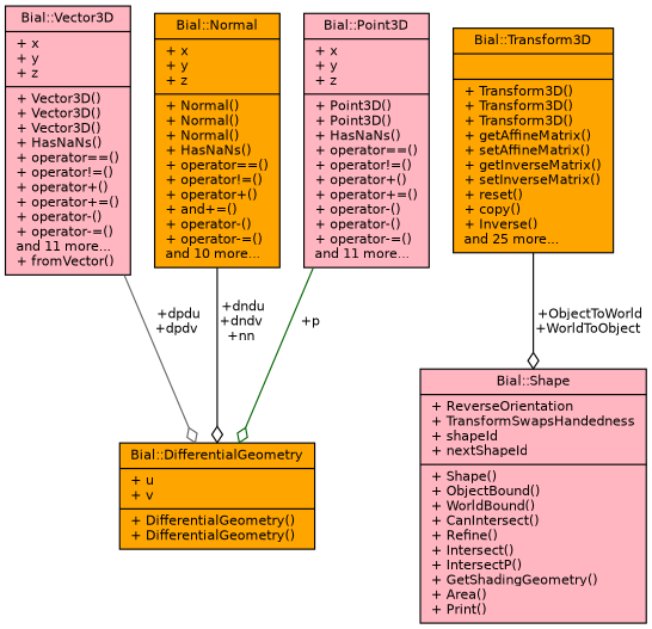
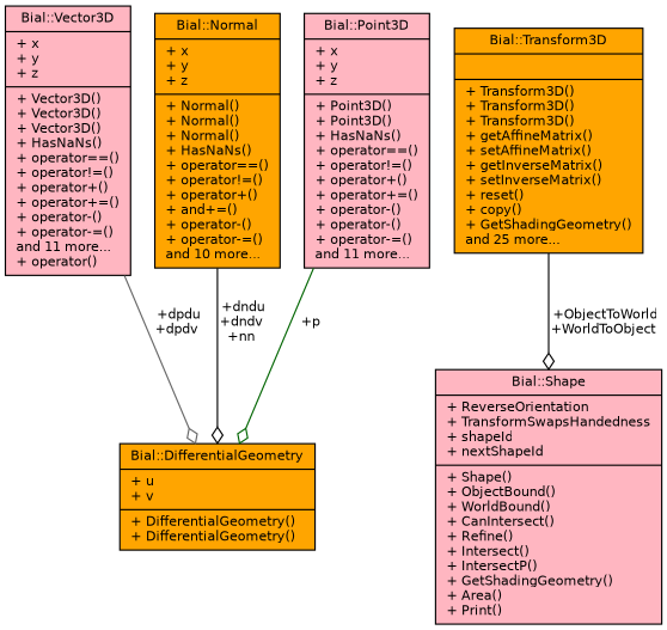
  digraph {
    node [color=black fillcolor=orange fontname=Helvetica fontsize=10 shape=record style=filled]
    edge [arrowhead=odiamond color=black fontname=Helvetica fontsize=10 labelfontname=Helvetica labelfontsize=10 style=solid]
    n1 [fontcolor=black height=0.2 label="{Bial::DifferentialGeometry\n|+ u\l+ v\l|+ DifferentialGeometry()\l+ DifferentialGeometry()\l}" width=0.4]
-   n2 [fillcolor=lightpink height=0.2 label="{Bial::Vector3D\n|+ x\l+ y\l+ z\l|+ Vector3D()\l+ Vector3D()\l+ Vector3D()\l+ HasNaNs()\l+ operator==()\l+ operator!=()\l+ operator+()\l+ operator+=()\l+ operator-()\l+ operator-=()\land 11 more...\l+ fromVector()\l}" width=0.4]
+   n2 [fillcolor=lightpink height=0.2 label="{Bial::Vector3D\n|+ x\l+ y\l+ z\l|+ Vector3D()\l+ Vector3D()\l+ Vector3D()\l+ HasNaNs()\l+ operator==()\l+ operator!=()\l+ operator+()\l+ operator+=()\l+ operator-()\l+ operator-=()\land 11 more...\l+ operator()\l}" width=0.4]
    n3 [height=0.2 label="{Bial::Normal\n|+ x\l+ y\l+ z\l|+ Normal()\l+ Normal()\l+ Normal()\l+ HasNaNs()\l+ operator==()\l+ operator!=()\l+ operator+()\l+ and+=()\l+ operator-()\l+ operator-=()\land 10 more...\l}" width=0.4]
    n4 [fillcolor=lightpink height=0.2 label="{Bial::Point3D\n|+ x\l+ y\l+ z\l|+ Point3D()\l+ Point3D()\l+ HasNaNs()\l+ operator==()\l+ operator!=()\l+ operator+()\l+ operator+=()\l+ operator-()\l+ operator-()\l+ operator-=()\land 11 more...\l}" width=0.4]
    n5 [fillcolor=lightpink height=0.2 label="{Bial::Shape\n|+ ReverseOrientation\l+ TransformSwapsHandedness\l+ shapeId\l+ nextShapeId\l|+ Shape()\l+ ObjectBound()\l+ WorldBound()\l+ CanIntersect()\l+ Refine()\l+ Intersect()\l+ IntersectP()\l+ GetShadingGeometry()\l+ Area()\l+ Print()\l}" width=0.4]
-   n6 [height=0.2 label="{Bial::Transform3D\n||+ Transform3D()\l+ Transform3D()\l+ Transform3D()\l+ getAffineMatrix()\l+ setAffineMatrix()\l+ getInverseMatrix()\l+ setInverseMatrix()\l+ reset()\l+ copy()\l+ Inverse()\land 25 more...\l}" width=0.4]
+   n6 [height=0.2 label="{Bial::Transform3D\n||+ Transform3D()\l+ Transform3D()\l+ Transform3D()\l+ getAffineMatrix()\l+ setAffineMatrix()\l+ getInverseMatrix()\l+ setInverseMatrix()\l+ reset()\l+ copy()\l+ GetShadingGeometry()\land 25 more...\l}" width=0.4]
    n2 -> n1 [color=gray40 label=" +dpdu\n+dpdv"]
    n3 -> n1 [label=" +dndu\n+dndv\n+nn"]
    n4 -> n1 [color=darkgreen label=" +p"]
    n6 -> n5 [label=" +ObjectToWorld\n+WorldToObject"]
  }
